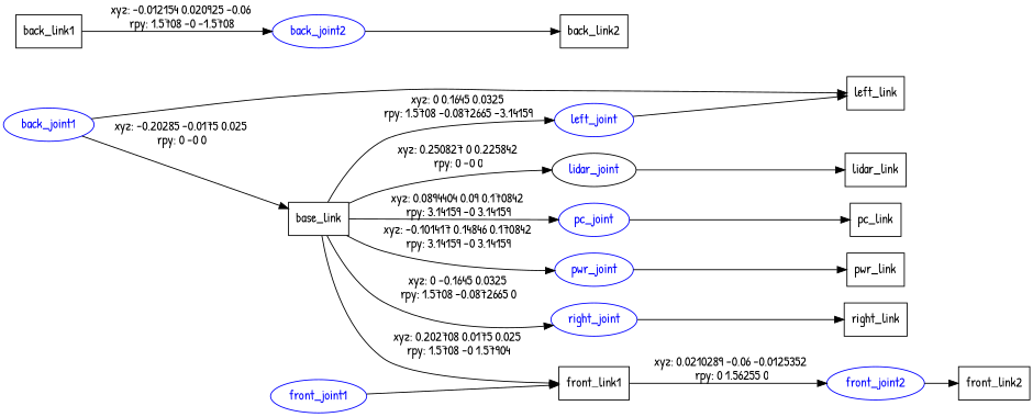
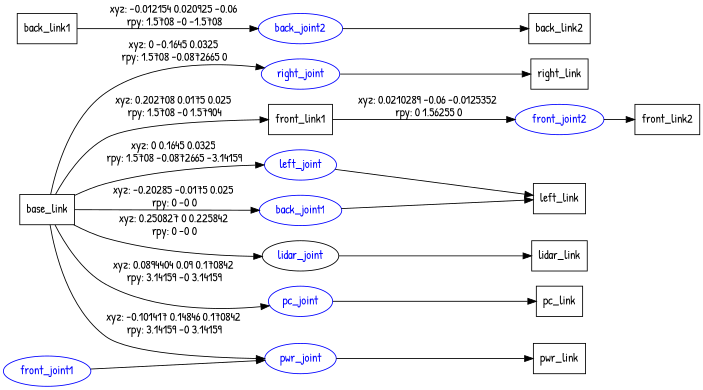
  digraph {
    fontname="Patrick Hand"
    rankdir=LR
    node [fontname="Patrick Hand" shape=box]
    edge [fontname="Patrick Hand"]
    n1 [label=base_link]
    back_joint1 [color=blue fontcolor=blue shape=ellipse]
    left_joint [color=blue fontcolor=blue shape=ellipse]
    lidar_joint [color=black fontcolor=blue shape=ellipse]
    pc_joint [color=blue fontcolor=blue shape=ellipse]
    pwr_joint [color=blue fontcolor=blue shape=ellipse]
    right_joint [color=blue fontcolor=blue shape=ellipse]
    n8 [label=front_link1]
    n9 [label=left_link]
    front_joint1 [color=blue fontcolor=blue shape=ellipse]
    n11 [label=lidar_link]
    n12 [label=pc_link]
    n13 [label=pwr_link]
    n14 [label=right_link]
    n15 [label=back_link1]
    back_joint2 [color=blue fontcolor=blue shape=ellipse]
    n17 [label=back_link2]
    front_joint2 [color=blue fontcolor=blue shape=ellipse]
    n19 [label=front_link2]
-   back_joint1 -> n1 [label="xyz: -0.20285 -0.0175 0.025 \nrpy: 0 -0 0"]
+   n1 -> back_joint1 [label="xyz: -0.20285 -0.0175 0.025 \nrpy: 0 -0 0"]
    n1 -> left_joint [label="xyz: 0 0.1645 0.0325 \nrpy: 1.5708 -0.0872665 -3.14159"]
    n1 -> lidar_joint [label="xyz: 0.250827 0 0.225842 \nrpy: 0 -0 0"]
    n1 -> pc_joint [label="xyz: 0.0894404 0.09 0.170842 \nrpy: 3.14159 -0 3.14159"]
    n1 -> pwr_joint [label="xyz: -0.101417 0.14846 0.170842 \nrpy: 3.14159 -0 3.14159"]
    n1 -> right_joint [label="xyz: 0 -0.1645 0.0325 \nrpy: 1.5708 -0.0872665 0"]
    n1 -> n8 [label="xyz: 0.202708 0.0175 0.025 \nrpy: 1.5708 -0 1.57904"]
    back_joint1 -> n9
    left_joint -> n9
    lidar_joint -> n11
    pc_joint -> n12
    pwr_joint -> n13
    right_joint -> n14
    n8 -> front_joint2 [label="xyz: 0.0210289 -0.06 -0.0125352 \nrpy: 0 1.56255 0"]
-   front_joint1 -> n8
+   front_joint1 -> pwr_joint
    n15 -> back_joint2 [label="xyz: -0.012154 0.020925 -0.06 \nrpy: 1.5708 -0 -1.5708"]
    back_joint2 -> n17
    front_joint2 -> n19
  }
